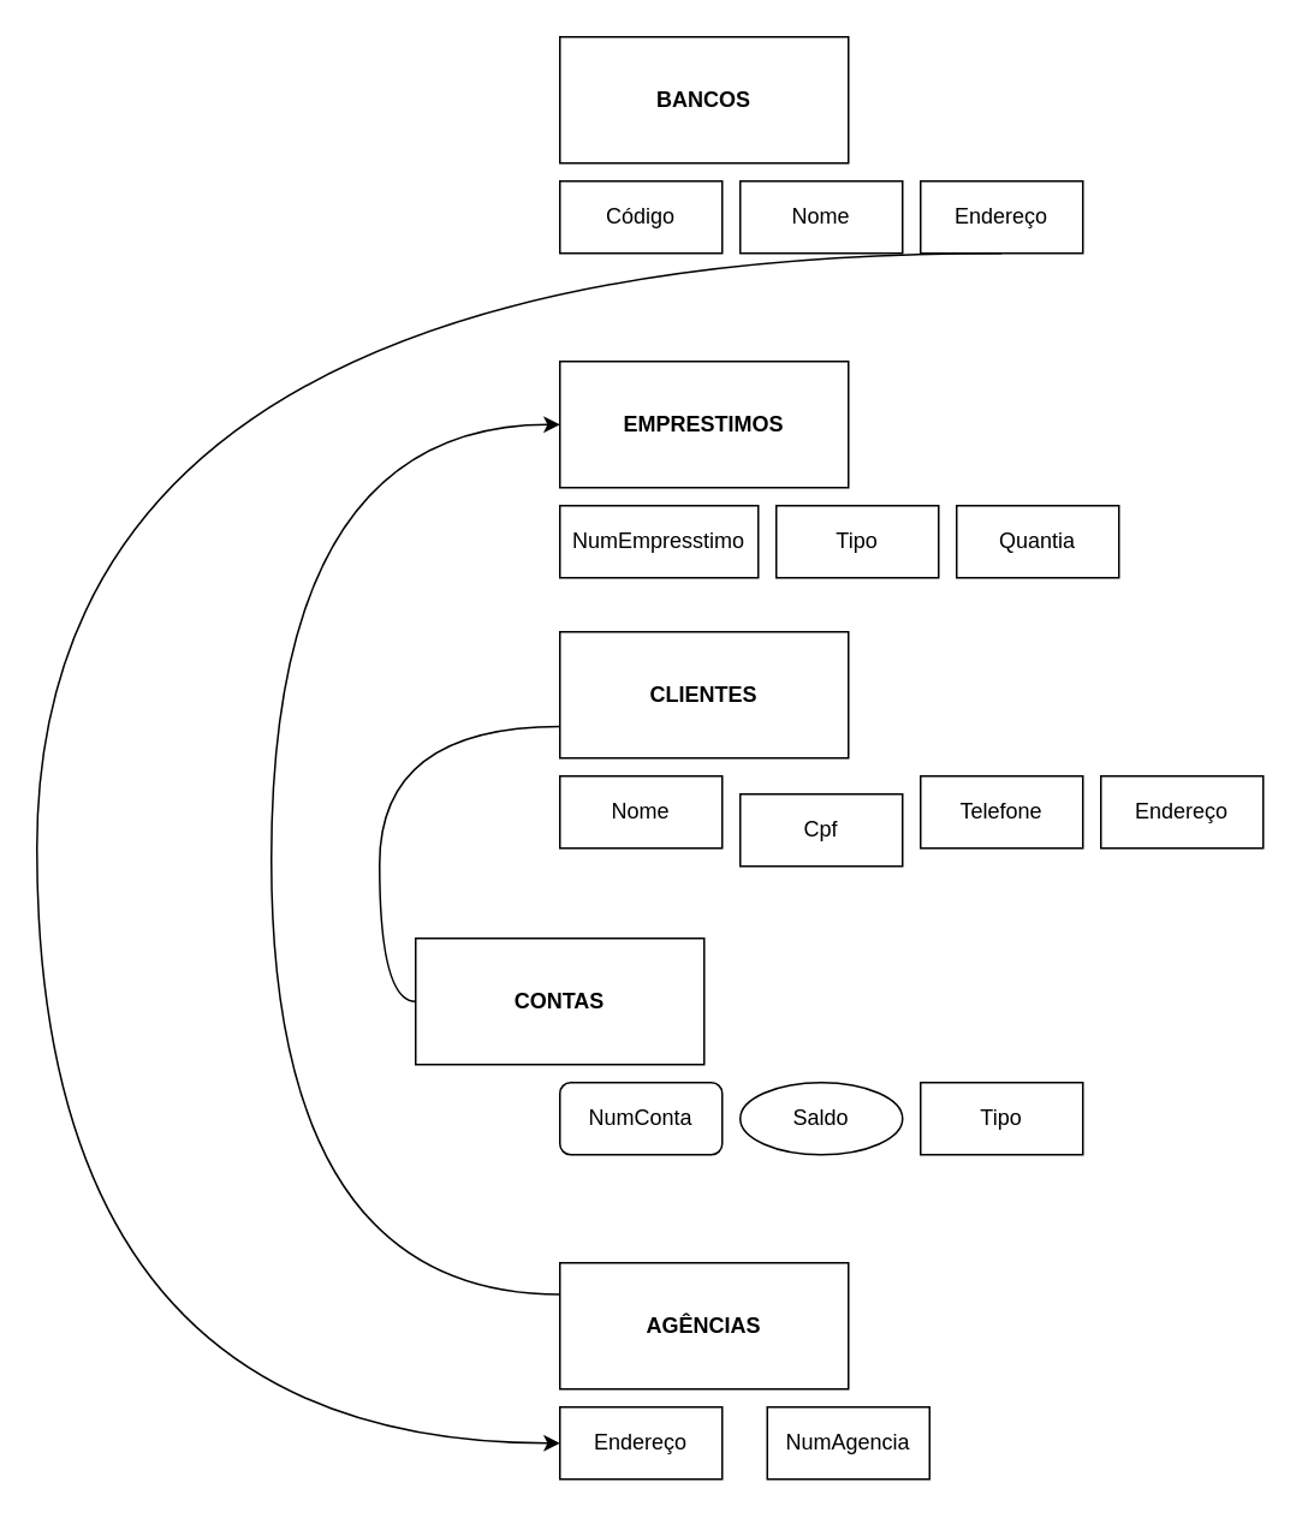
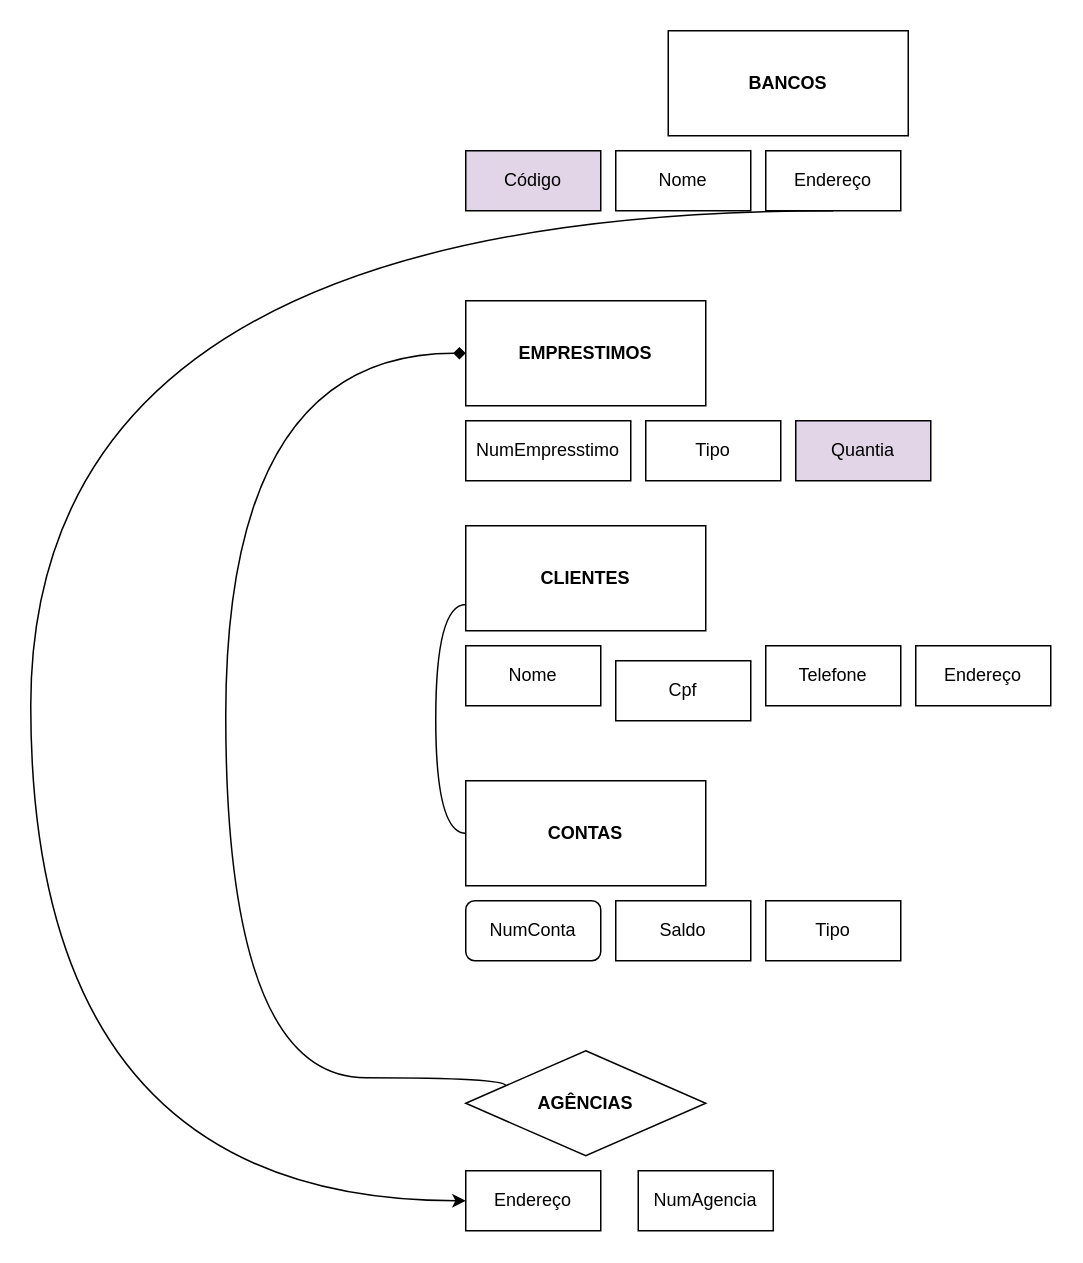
  <mxCell id="0" />
  <mxCell id="1" parent="0" />
  <mxCell id="2" value="&lt;b&gt;EMPRESTIMOS&lt;/b&gt;" style="rounded=0;whiteSpace=wrap;html=1;" vertex="1" parent="1"><mxGeometry x="310" y="200" width="160" height="70" as="geometry" /></mxCell>
  <mxCell id="3" style="edgeStyle=orthogonalEdgeStyle;rounded=0;orthogonalLoop=1;jettySize=auto;html=1;exitX=0;exitY=0.75;exitDx=0;exitDy=0;entryX=0;entryY=0.5;entryDx=0;entryDy=0;curved=1;endArrow=none;" edge="1" parent="1" source="4" target="5"><mxGeometry relative="1" as="geometry" /></mxCell>
  <mxCell id="4" value="&lt;span&gt;CLIENTES&lt;/span&gt;" style="rounded=0;whiteSpace=wrap;html=1;fontStyle=1" vertex="1" parent="1"><mxGeometry x="310" y="350" width="160" height="70" as="geometry" /></mxCell>
- <mxCell id="5" value="&lt;b&gt;CONTAS&lt;/b&gt;" style="rounded=0;whiteSpace=wrap;html=1;" vertex="1" parent="1"><mxGeometry x="230" y="520" width="160" height="70" as="geometry" /></mxCell>
- <mxCell id="6" style="edgeStyle=orthogonalEdgeStyle;rounded=0;orthogonalLoop=1;jettySize=auto;html=1;exitX=0;exitY=0.25;exitDx=0;exitDy=0;curved=1;" edge="1" parent="1" source="7" target="2"><mxGeometry relative="1" as="geometry"><Array as="points"><mxPoint x="150" y="718" /><mxPoint x="150" y="235" /></Array></mxGeometry></mxCell>
- <mxCell id="7" value="&lt;b&gt;AGÊNCIAS&lt;/b&gt;" style="rounded=0;whiteSpace=wrap;html=1;" vertex="1" parent="1"><mxGeometry x="310" y="700" width="160" height="70" as="geometry" /></mxCell>
- <mxCell id="8" value="&lt;b&gt;BANCOS&lt;/b&gt;" style="rounded=0;whiteSpace=wrap;html=1;" vertex="1" parent="1"><mxGeometry x="310" y="20" width="160" height="70" as="geometry" /></mxCell>
- <mxCell id="9" value="Código" style="rounded=0;whiteSpace=wrap;html=1;" vertex="1" parent="1"><mxGeometry x="310" y="100" width="90" height="40" as="geometry" /></mxCell>
+ <mxCell id="5" value="&lt;b&gt;CONTAS&lt;/b&gt;" style="rounded=0;whiteSpace=wrap;html=1;" vertex="1" parent="1"><mxGeometry x="310" y="520" width="160" height="70" as="geometry" /></mxCell>
+ <mxCell id="6" style="edgeStyle=orthogonalEdgeStyle;rounded=0;orthogonalLoop=1;jettySize=auto;html=1;exitX=0;exitY=0.25;exitDx=0;exitDy=0;curved=1;endArrow=diamond;" edge="1" parent="1" source="7" target="2"><mxGeometry relative="1" as="geometry"><Array as="points"><mxPoint x="150" y="718" /><mxPoint x="150" y="235" /></Array></mxGeometry></mxCell>
+ <mxCell id="7" value="&lt;b&gt;AGÊNCIAS&lt;/b&gt;" style="rhombus;whiteSpace=wrap;html=1;" vertex="1" parent="1"><mxGeometry x="310" y="700" width="160" height="70" as="geometry" /></mxCell>
+ <mxCell id="8" value="&lt;b&gt;BANCOS&lt;/b&gt;" style="rounded=0;whiteSpace=wrap;html=1;" vertex="1" parent="1"><mxGeometry x="445" y="20" width="160" height="70" as="geometry" /></mxCell>
+ <mxCell id="9" value="Código" style="rounded=0;whiteSpace=wrap;html=1;fillColor=#e1d5e7;" vertex="1" parent="1"><mxGeometry x="310" y="100" width="90" height="40" as="geometry" /></mxCell>
  <mxCell id="10" value="Nome" style="rounded=0;whiteSpace=wrap;html=1;" vertex="1" parent="1"><mxGeometry x="410" y="100" width="90" height="40" as="geometry" /></mxCell>
  <mxCell id="11" style="edgeStyle=orthogonalEdgeStyle;rounded=0;orthogonalLoop=1;jettySize=auto;html=1;exitX=0.5;exitY=1;exitDx=0;exitDy=0;entryX=0;entryY=0.5;entryDx=0;entryDy=0;curved=1;" edge="1" parent="1" source="12" target="13"><mxGeometry relative="1" as="geometry"><Array as="points"><mxPoint x="20" y="140" /><mxPoint x="20" y="800" /></Array></mxGeometry></mxCell>
  <mxCell id="12" value="Endereço" style="rounded=0;whiteSpace=wrap;html=1;" vertex="1" parent="1"><mxGeometry x="510" y="100" width="90" height="40" as="geometry" /></mxCell>
  <mxCell id="13" value="Endereço" style="rounded=0;whiteSpace=wrap;html=1;" vertex="1" parent="1"><mxGeometry x="310" y="780" width="90" height="40" as="geometry" /></mxCell>
  <mxCell id="14" value="NumAgencia" style="rounded=0;whiteSpace=wrap;html=1;" vertex="1" parent="1"><mxGeometry x="425" y="780" width="90" height="40" as="geometry" /></mxCell>
  <mxCell id="15" value="NumConta" style="whiteSpace=wrap;html=1;rounded=1;" vertex="1" parent="1"><mxGeometry x="310" y="600" width="90" height="40" as="geometry" /></mxCell>
- <mxCell id="16" value="Saldo" style="ellipse;whiteSpace=wrap;html=1;" vertex="1" parent="1"><mxGeometry x="410" y="600" width="90" height="40" as="geometry" /></mxCell>
+ <mxCell id="16" value="Saldo" style="rounded=0;whiteSpace=wrap;html=1;" vertex="1" parent="1"><mxGeometry x="410" y="600" width="90" height="40" as="geometry" /></mxCell>
  <mxCell id="17" value="Tipo" style="rounded=0;whiteSpace=wrap;html=1;" vertex="1" parent="1"><mxGeometry x="510" y="600" width="90" height="40" as="geometry" /></mxCell>
  <mxCell id="18" value="Tipo" style="rounded=0;whiteSpace=wrap;html=1;" vertex="1" parent="1"><mxGeometry x="430" y="280" width="90" height="40" as="geometry" /></mxCell>
  <mxCell id="19" value="NumEmpresstimo" style="rounded=0;whiteSpace=wrap;html=1;" vertex="1" parent="1"><mxGeometry x="310" y="280" width="110" height="40" as="geometry" /></mxCell>
- <mxCell id="20" value="Quantia" style="rounded=0;whiteSpace=wrap;html=1;" vertex="1" parent="1"><mxGeometry x="530" y="280" width="90" height="40" as="geometry" /></mxCell>
+ <mxCell id="20" value="Quantia" style="rounded=0;whiteSpace=wrap;html=1;fillColor=#e1d5e7;" vertex="1" parent="1"><mxGeometry x="530" y="280" width="90" height="40" as="geometry" /></mxCell>
  <mxCell id="21" value="Nome" style="rounded=0;whiteSpace=wrap;html=1;" vertex="1" parent="1"><mxGeometry x="310" y="430" width="90" height="40" as="geometry" /></mxCell>
  <mxCell id="22" value="Cpf" style="rounded=0;whiteSpace=wrap;html=1;" vertex="1" parent="1"><mxGeometry x="410" y="440" width="90" height="40" as="geometry" /></mxCell>
  <mxCell id="23" value="Telefone" style="rounded=0;whiteSpace=wrap;html=1;" vertex="1" parent="1"><mxGeometry x="510" y="430" width="90" height="40" as="geometry" /></mxCell>
  <mxCell id="24" value="Endereço" style="rounded=0;whiteSpace=wrap;html=1;" vertex="1" parent="1"><mxGeometry x="610" y="430" width="90" height="40" as="geometry" /></mxCell>
